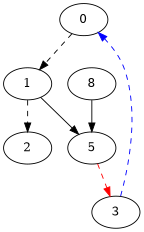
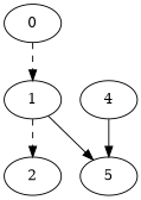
  digraph {
    edge [style=dashed]
    0
    1
    2
    5
-   3
-   4 [label=8]
+   4
    0 -> 1
    1 -> 2
    1 -> 5 [style=""]
-   5 -> 3 [color=red]
-   3 -> 0 [color=blue]
    4 -> 5 [style=""]
  }
